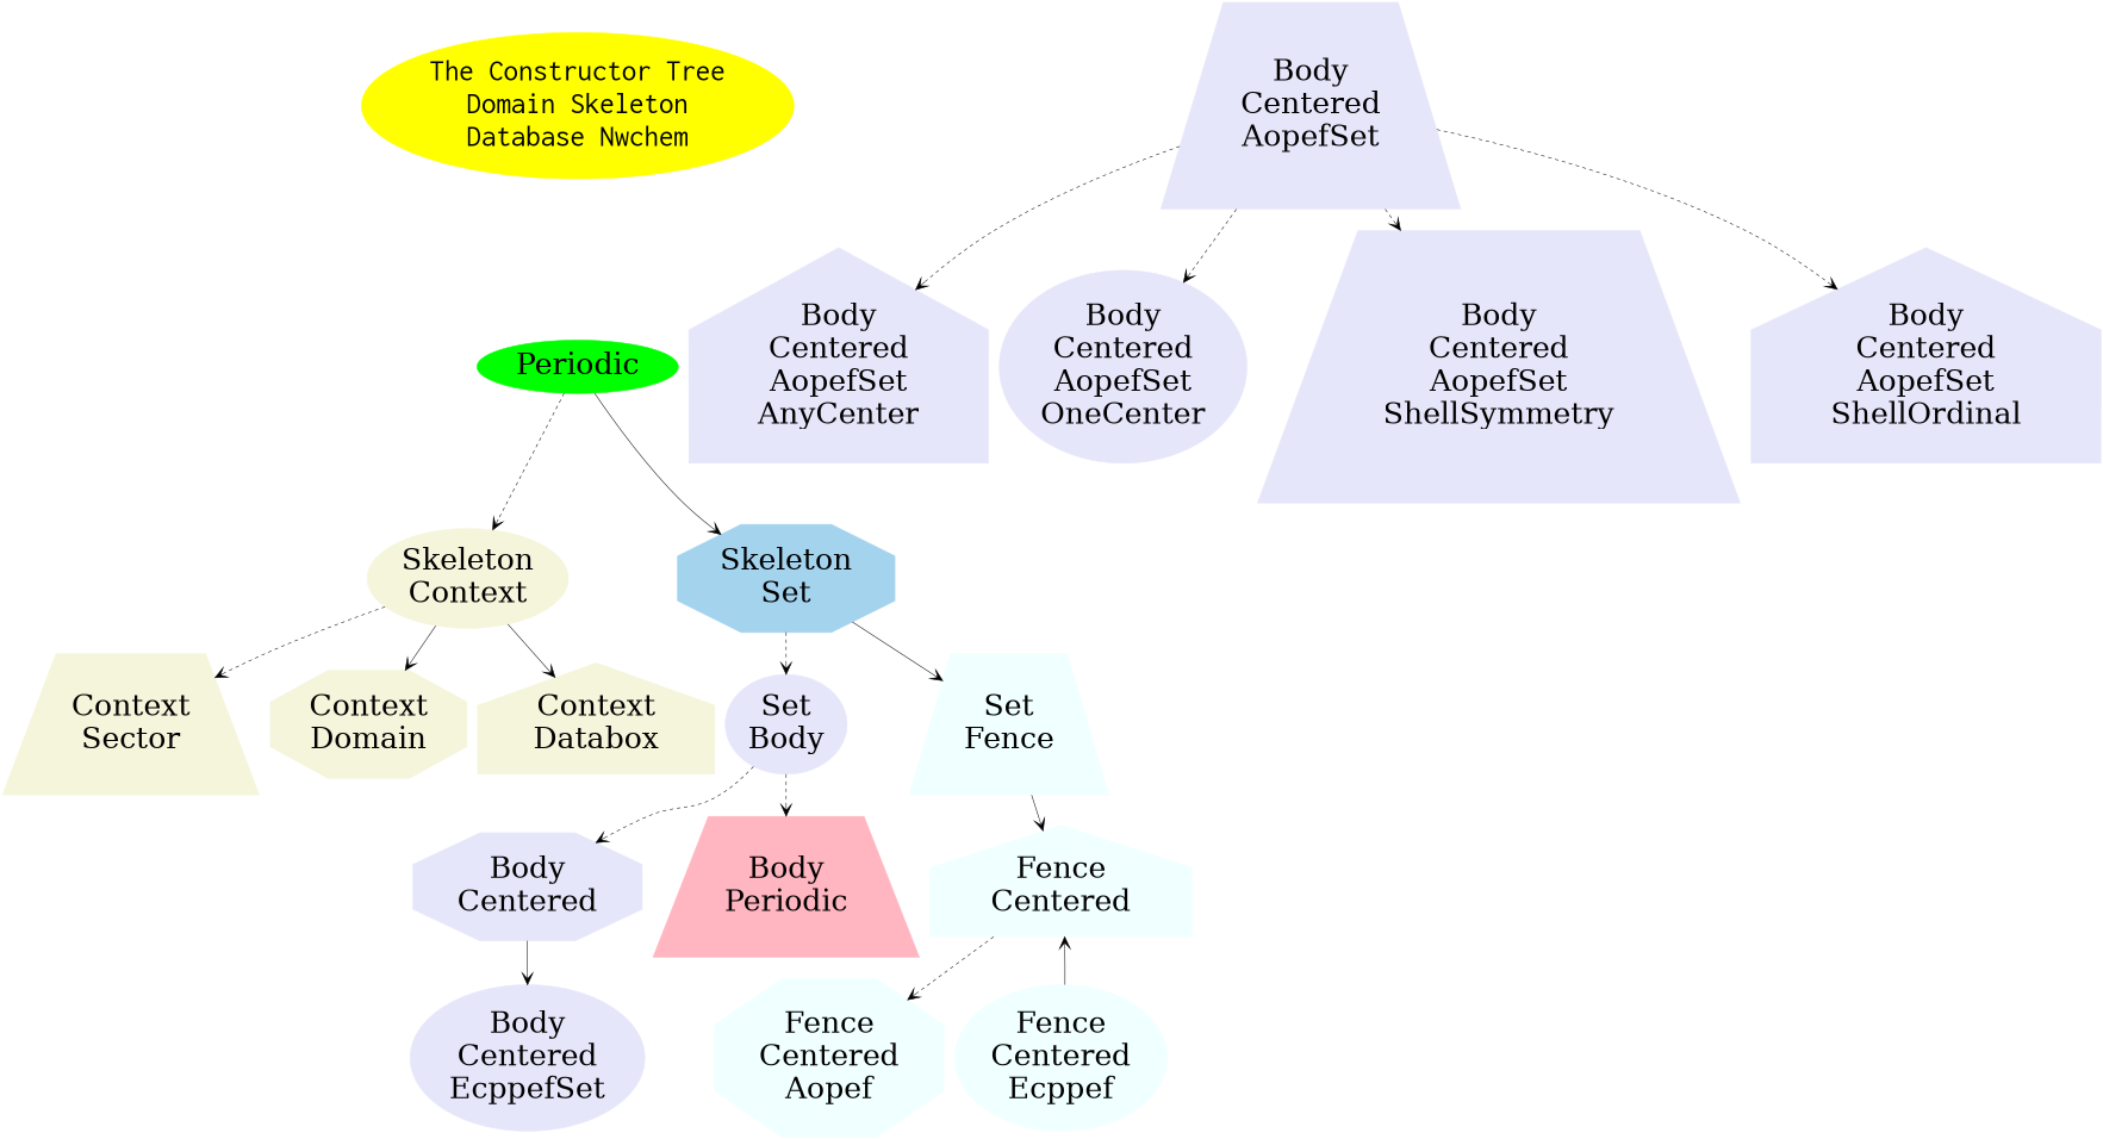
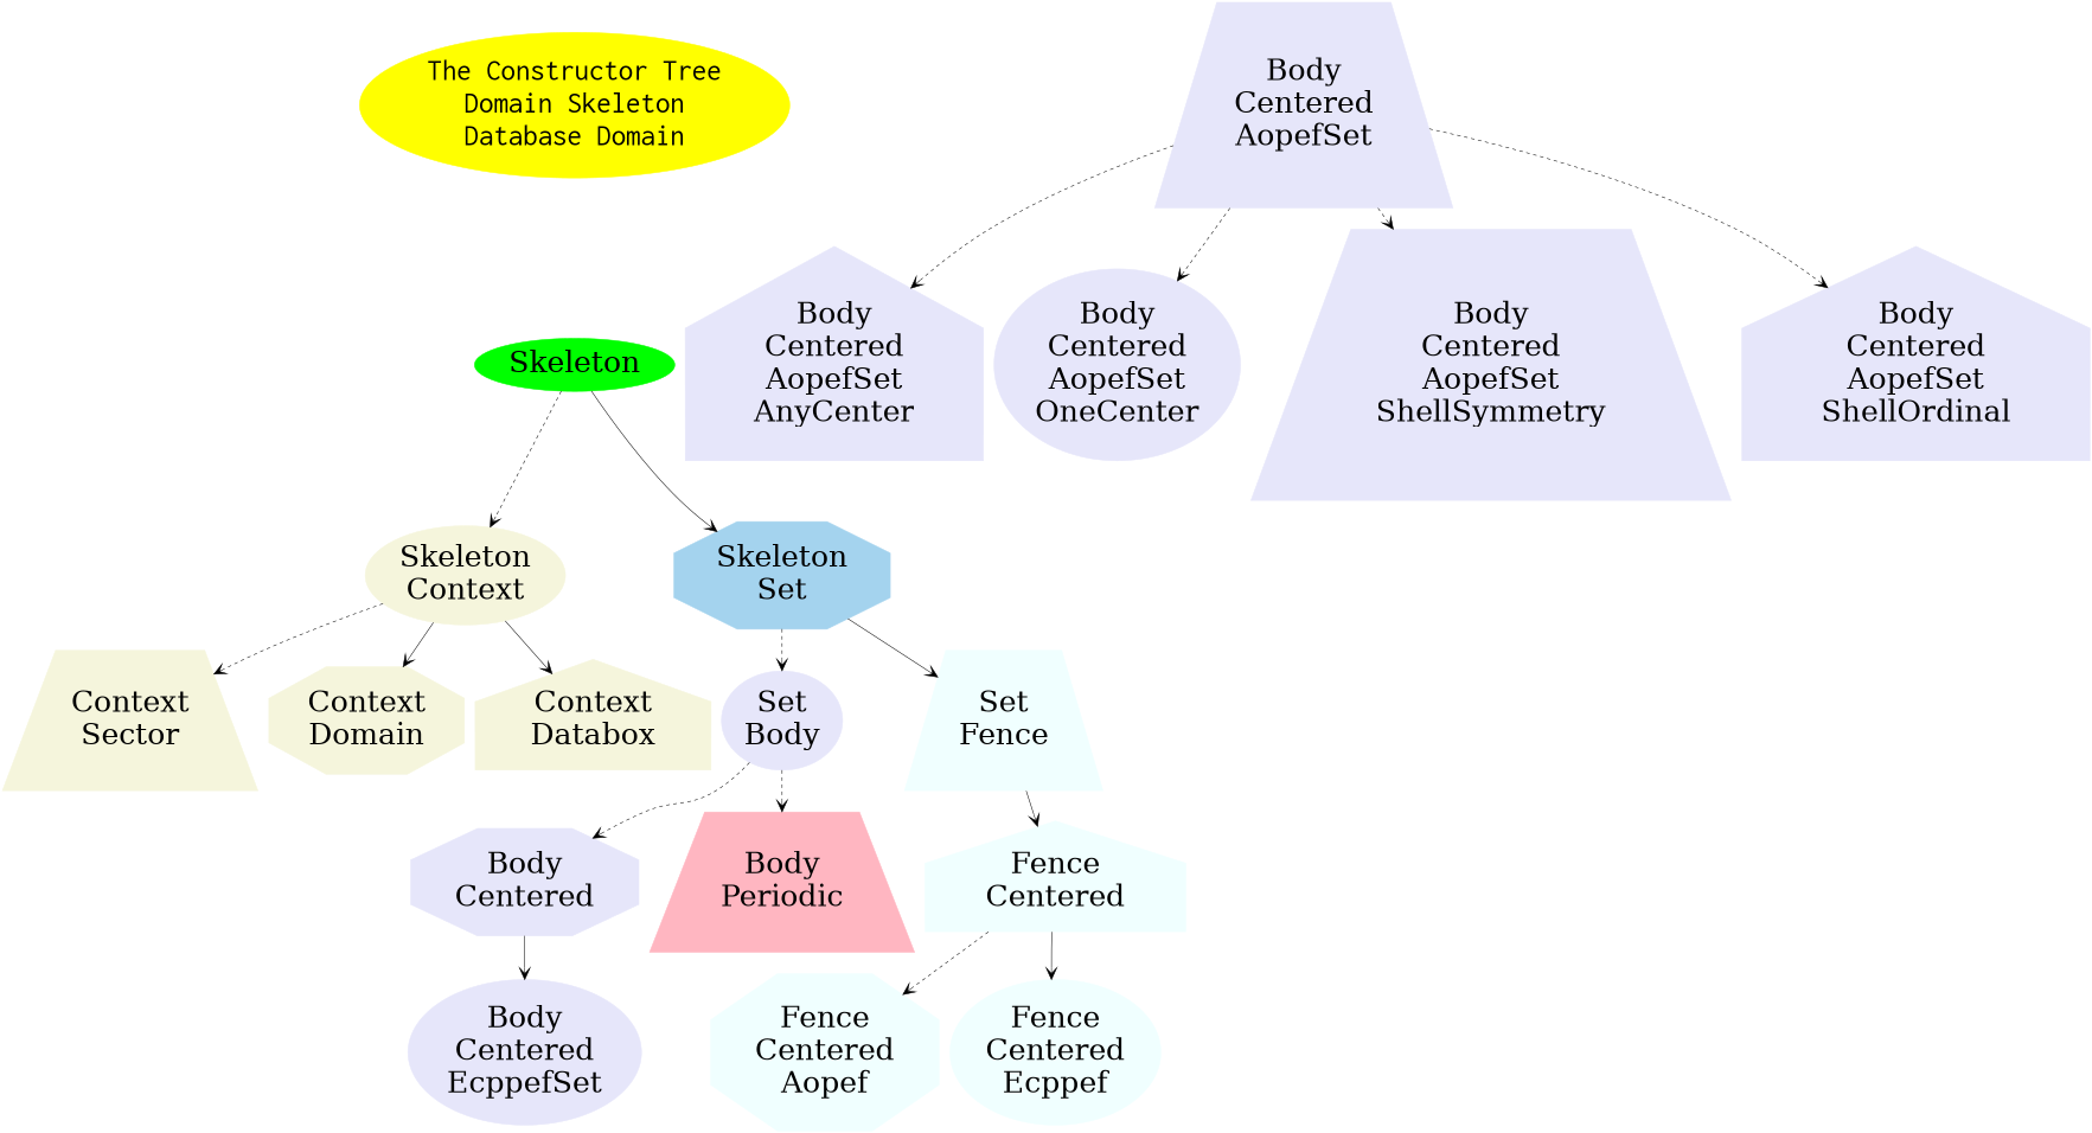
  digraph {
    node [color=lavender fontsize=50 shape=ellipse style=filled]
    edge [arrowhead=vee arrowsize=2.0 style=dashed]
-   n1 [color=yellow fontname=Courier label="The Constructor Tree\nDomain Skeleton\nDatabase Nwchem"]
-   Skeleton [color=green label=Periodic]
+   n1 [color=yellow fontname=Courier label="The Constructor Tree\nDomain Skeleton\nDatabase Domain"]
+   Skeleton [color=green]
    "Skeleton\nContext" [color=beige]
    "Skeleton\nSet" [color=lightskyblue2 shape=octagon]
    "Context\nSector" [color=beige shape=trapezium]
    "Context\nDomain" [color=beige shape=octagon]
    "Context\nDatabox" [color=beige shape=house]
    "Set\nBody"
    "Set\nFence" [color=azure shape=trapezium]
    "Body\nCentered" [shape=octagon]
    "Body\nPeriodic" [color=lightpink shape=trapezium]
    "Fence\nCentered" [color=azure shape=house]
    "Body\nCentered\nEcppefSet"
    "Body\nCentered\nAopefSet" [shape=trapezium]
    "Body\nCentered\nAopefSet\nAnyCenter" [shape=house]
    "Body\nCentered\nAopefSet\nOneCenter"
    "Body\nCentered\nAopefSet\nShellSymmetry" [shape=trapezium]
    "Body\nCentered\nAopefSet\nShellOrdinal" [shape=house]
    "Fence\nCentered\nAopef" [color=azure shape=octagon]
    "Fence\nCentered\nEcppef" [color=azure]
    n1 -> Skeleton [style=invis]
    Skeleton -> "Skeleton\nContext"
    Skeleton -> "Skeleton\nSet" [style=solid]
    "Skeleton\nContext" -> "Context\nSector"
    "Skeleton\nContext" -> "Context\nDomain" [style=solid]
    "Skeleton\nContext" -> "Context\nDatabox" [style=solid]
    "Skeleton\nSet" -> "Set\nBody"
    "Skeleton\nSet" -> "Set\nFence" [style=solid]
    "Set\nBody" -> "Body\nCentered"
    "Set\nBody" -> "Body\nPeriodic"
    "Set\nFence" -> "Fence\nCentered" [style=solid]
    "Body\nCentered" -> "Body\nCentered\nEcppefSet" [style=solid]
    "Fence\nCentered" -> "Fence\nCentered\nAopef"
-   "Fence\nCentered\nEcppef" -> "Fence\nCentered" [style=solid]
+   "Fence\nCentered" -> "Fence\nCentered\nEcppef" [style=solid]
    "Body\nCentered\nAopefSet" -> "Body\nCentered\nAopefSet\nAnyCenter"
    "Body\nCentered\nAopefSet" -> "Body\nCentered\nAopefSet\nOneCenter"
    "Body\nCentered\nAopefSet" -> "Body\nCentered\nAopefSet\nShellSymmetry"
    "Body\nCentered\nAopefSet" -> "Body\nCentered\nAopefSet\nShellOrdinal"
  }
